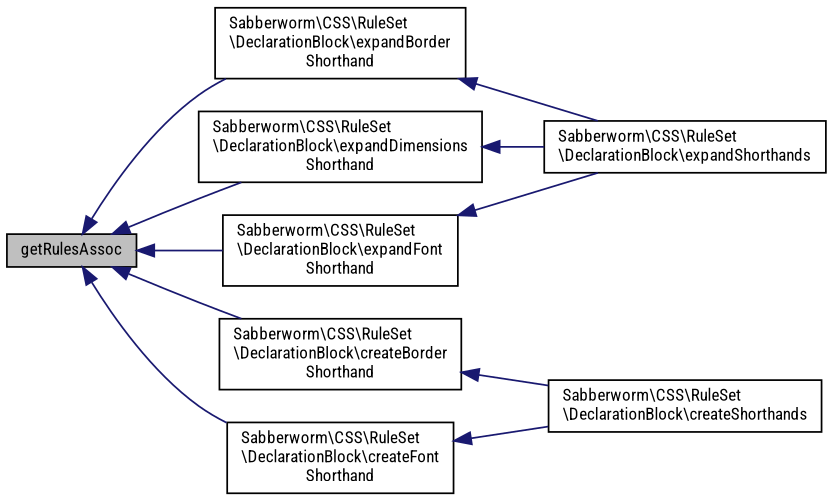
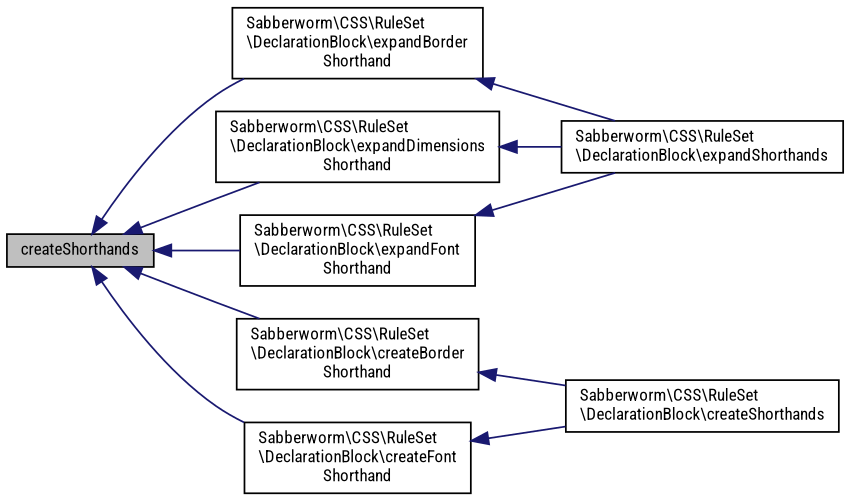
  digraph {
    rankdir=LR
    fontname="Roboto Condensed"
    node [color=black fillcolor=white fontname="Roboto Condensed" fontsize=10 shape=record style=filled]
    edge [color=midnightblue dir=back fontname="Roboto Condensed" fontsize=10 labelfontname=Helvetica labelfontsize=10 style=solid]
-   n1 [fillcolor=grey75 fontcolor=black height=0.2 label=getRulesAssoc width=0.4]
+   n1 [fillcolor=grey75 fontcolor=black height=0.2 label=createShorthands width=0.4]
    n2 [height=0.2 label="Sabberworm\\CSS\\RuleSet\l\\DeclarationBlock\\expandBorder\lShorthand" width=0.4]
    n3 [height=0.2 label="Sabberworm\\CSS\\RuleSet\l\\DeclarationBlock\\expandDimensions\lShorthand" width=0.4]
    n4 [height=0.2 label="Sabberworm\\CSS\\RuleSet\l\\DeclarationBlock\\expandFont\lShorthand" width=0.4]
    n5 [height=0.2 label="Sabberworm\\CSS\\RuleSet\l\\DeclarationBlock\\createBorder\lShorthand" width=0.4]
    n6 [height=0.2 label="Sabberworm\\CSS\\RuleSet\l\\DeclarationBlock\\createFont\lShorthand" width=0.4]
    n7 [height=0.2 label="Sabberworm\\CSS\\RuleSet\l\\DeclarationBlock\\expandShorthands" width=0.4]
    n8 [height=0.2 label="Sabberworm\\CSS\\RuleSet\l\\DeclarationBlock\\createShorthands" width=0.4]
    n1 -> n2
    n1 -> n3
    n1 -> n4
    n1 -> n5
    n1 -> n6
    n2 -> n7
    n3 -> n7
    n4 -> n7
    n5 -> n8
    n6 -> n8
  }
